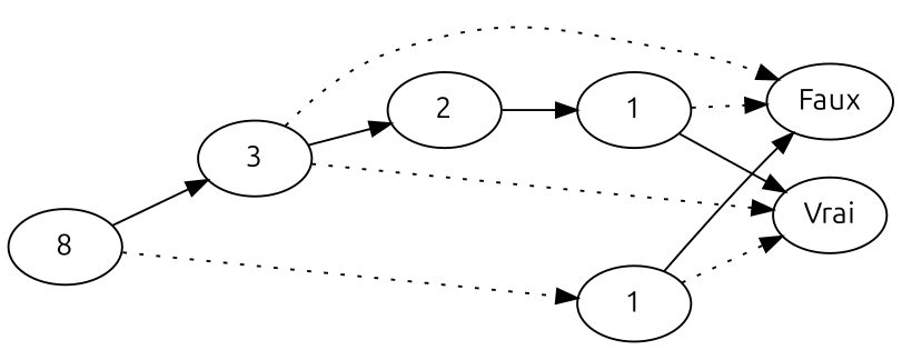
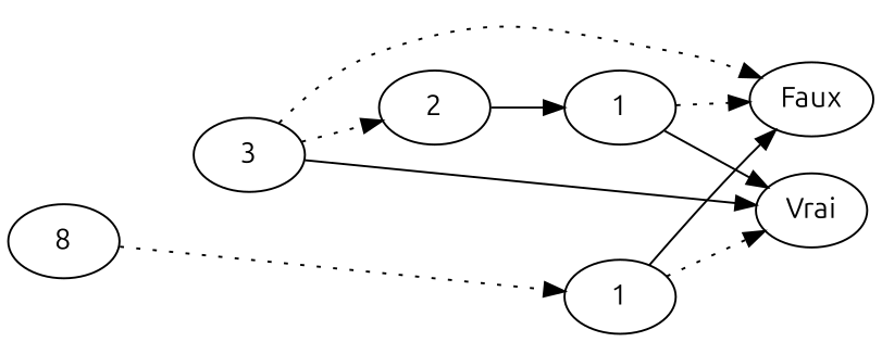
  digraph {
    fontname=Ubuntu
    rankdir=LR
    node [fontname=Ubuntu]
    edge [fontname=Ubuntu]
    n1 [label=Vrai]
    n2 [label=Faux]
    n3 [label=8]
    n4 [label=1]
    n5 [label=3]
    n6 [label=2]
    n7 [label=1]
    n3 -> n4 [style=dotted]
-   n3 -> n5
    n4 -> n1 [style=dotted]
    n4 -> n2
-   n5 -> n1 [style=dotted]
+   n5 -> n1
    n5 -> n2 [style=dotted]
-   n5 -> n6 [style=solid]
+   n5 -> n6 [style=dotted]
    n6 -> n7
    n7 -> n1
    n7 -> n2 [style=dotted]
  }
